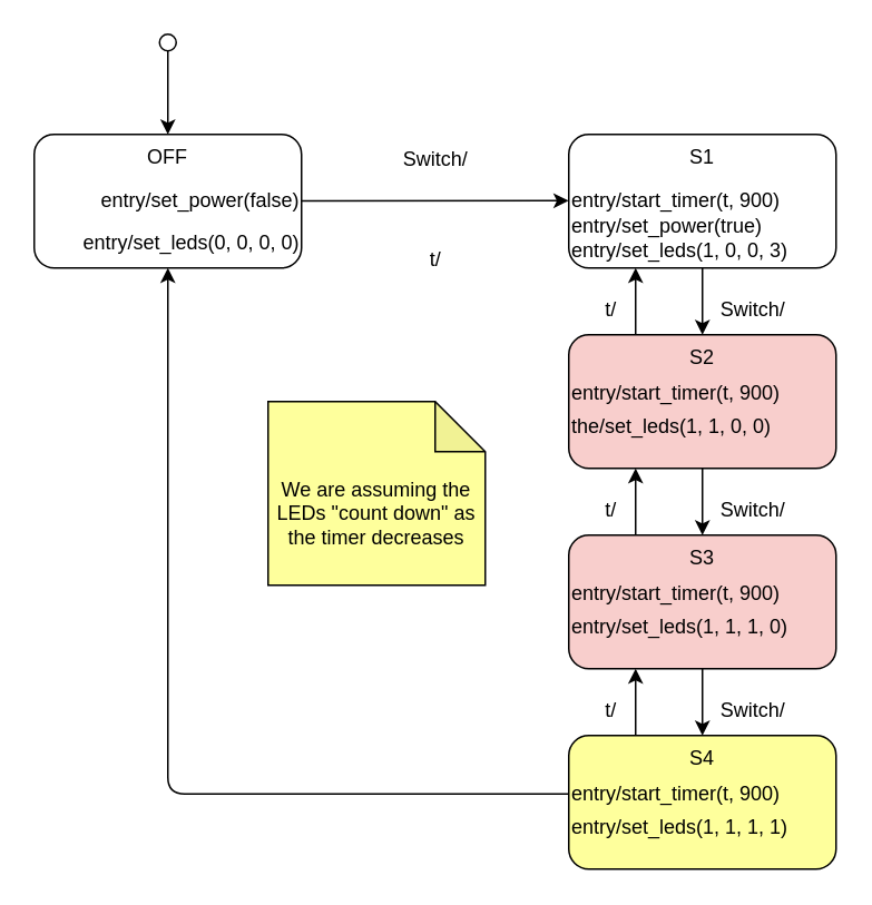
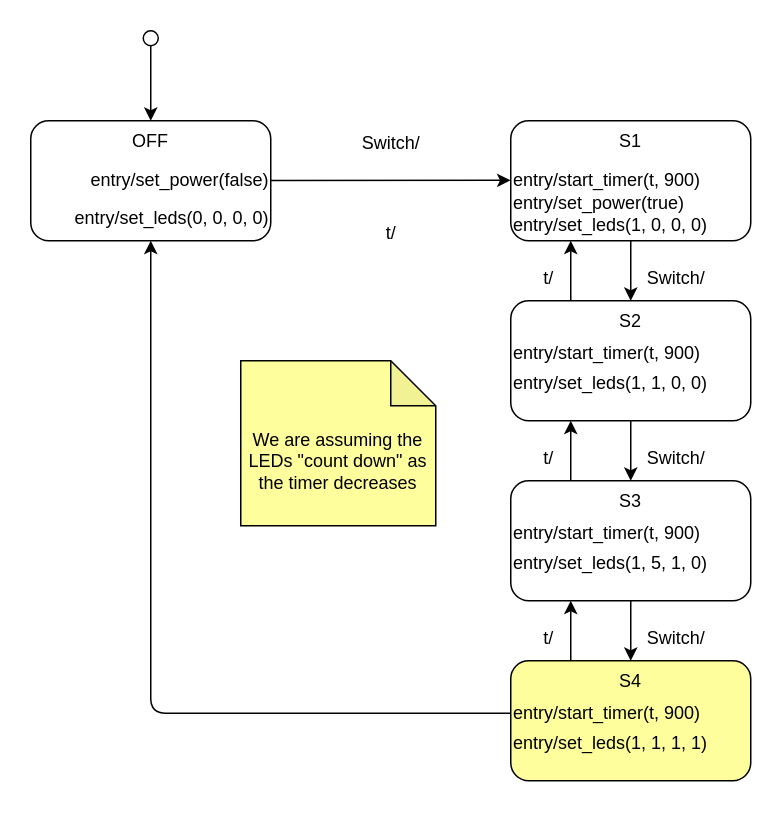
  <mxCell id="0" />
  <mxCell id="1" parent="0" />
  <mxCell id="2" style="edgeStyle=none;html=1;entryX=-0.001;entryY=0.49;entryDx=0;entryDy=0;entryPerimeter=0;" edge="1" parent="1" source="3" target="14"><mxGeometry relative="1" as="geometry" /></mxCell>
  <mxCell id="3" value="OFF" style="rounded=1;whiteSpace=wrap;html=1;verticalAlign=top;" vertex="1" parent="1"><mxGeometry x="20" y="80" width="160" height="80" as="geometry" /></mxCell>
  <mxCell id="4" style="edgeStyle=none;html=1;entryX=0.5;entryY=0;entryDx=0;entryDy=0;" edge="1" parent="1" source="5" target="8"><mxGeometry relative="1" as="geometry" /></mxCell>
  <mxCell id="5" value="S1" style="rounded=1;whiteSpace=wrap;html=1;verticalAlign=top;" vertex="1" parent="1"><mxGeometry x="340" y="80" width="160" height="80" as="geometry" /></mxCell>
  <mxCell id="6" style="edgeStyle=none;html=1;entryX=0.5;entryY=0;entryDx=0;entryDy=0;" edge="1" parent="1" source="8" target="13"><mxGeometry relative="1" as="geometry" /></mxCell>
  <mxCell id="7" style="edgeStyle=none;html=1;exitX=0.25;exitY=0;exitDx=0;exitDy=0;entryX=0.25;entryY=1;entryDx=0;entryDy=0;" edge="1" parent="1" source="8" target="5"><mxGeometry relative="1" as="geometry" /></mxCell>
- <mxCell id="8" value="S2" style="rounded=1;whiteSpace=wrap;html=1;verticalAlign=top;fillColor=#f8cecc;" vertex="1" parent="1"><mxGeometry x="340" y="200" width="160" height="80" as="geometry" /></mxCell>
+ <mxCell id="8" value="S2" style="rounded=1;whiteSpace=wrap;html=1;verticalAlign=top;" vertex="1" parent="1"><mxGeometry x="340" y="200" width="160" height="80" as="geometry" /></mxCell>
  <mxCell id="9" style="edgeStyle=none;html=1;exitX=0.25;exitY=0;exitDx=0;exitDy=0;entryX=0.25;entryY=1;entryDx=0;entryDy=0;" edge="1" parent="1" source="10" target="13"><mxGeometry relative="1" as="geometry" /></mxCell>
  <mxCell id="10" value="S4" style="rounded=1;whiteSpace=wrap;html=1;verticalAlign=top;fillColor=#feff9c;" vertex="1" parent="1"><mxGeometry x="340" y="440" width="160" height="80" as="geometry" /></mxCell>
  <mxCell id="11" style="edgeStyle=none;html=1;entryX=0.5;entryY=0;entryDx=0;entryDy=0;" edge="1" parent="1" source="13" target="10"><mxGeometry relative="1" as="geometry" /></mxCell>
  <mxCell id="12" style="edgeStyle=none;html=1;exitX=0.25;exitY=0;exitDx=0;exitDy=0;entryX=0.25;entryY=1;entryDx=0;entryDy=0;" edge="1" parent="1" source="13" target="8"><mxGeometry relative="1" as="geometry" /></mxCell>
- <mxCell id="13" value="S3&lt;br&gt;" style="rounded=1;whiteSpace=wrap;html=1;verticalAlign=top;fillColor=#f8cecc;" vertex="1" parent="1"><mxGeometry x="340" y="320" width="160" height="80" as="geometry" /></mxCell>
+ <mxCell id="13" value="S3&lt;br&gt;" style="rounded=1;whiteSpace=wrap;html=1;verticalAlign=top;" vertex="1" parent="1"><mxGeometry x="340" y="320" width="160" height="80" as="geometry" /></mxCell>
  <mxCell id="14" value="entry/start_timer(t, 900)" style="text;html=1;align=left;verticalAlign=middle;resizable=0;points=[];autosize=1;strokeColor=none;fillColor=none;" vertex="1" parent="1"><mxGeometry x="340" y="105" width="150" height="30" as="geometry" /></mxCell>
  <mxCell id="15" style="edgeStyle=none;html=1;entryX=0.5;entryY=1;entryDx=0;entryDy=0;" edge="1" parent="1" source="16" target="3"><mxGeometry relative="1" as="geometry"><Array as="points"><mxPoint x="100" y="475" /></Array></mxGeometry></mxCell>
  <mxCell id="16" value="entry/start_timer(t, 900)" style="text;html=1;align=left;verticalAlign=middle;resizable=0;points=[];autosize=1;strokeColor=none;fillColor=none;" vertex="1" parent="1"><mxGeometry x="340" y="460" width="150" height="30" as="geometry" /></mxCell>
  <mxCell id="17" value="entry/start_timer(t, 900)" style="text;html=1;align=left;verticalAlign=middle;resizable=0;points=[];autosize=1;strokeColor=none;fillColor=none;" vertex="1" parent="1"><mxGeometry x="340" y="340" width="150" height="30" as="geometry" /></mxCell>
  <mxCell id="18" value="entry/start_timer(t, 900)" style="text;html=1;align=left;verticalAlign=middle;resizable=0;points=[];autosize=1;strokeColor=none;fillColor=none;" vertex="1" parent="1"><mxGeometry x="340" y="220" width="150" height="30" as="geometry" /></mxCell>
  <mxCell id="19" value="Switch/" style="text;html=1;align=center;verticalAlign=middle;resizable=0;points=[];autosize=1;strokeColor=none;fillColor=none;" vertex="1" parent="1"><mxGeometry x="420" y="410" width="60" height="30" as="geometry" /></mxCell>
  <mxCell id="20" value="Switch/" style="text;html=1;align=center;verticalAlign=middle;resizable=0;points=[];autosize=1;strokeColor=none;fillColor=none;" vertex="1" parent="1"><mxGeometry x="420" y="290" width="60" height="30" as="geometry" /></mxCell>
  <mxCell id="21" value="Switch/" style="text;html=1;align=center;verticalAlign=middle;resizable=0;points=[];autosize=1;strokeColor=none;fillColor=none;" vertex="1" parent="1"><mxGeometry x="420" y="170" width="60" height="30" as="geometry" /></mxCell>
  <mxCell id="22" value="Switch/" style="text;html=1;align=center;verticalAlign=middle;resizable=0;points=[];autosize=1;strokeColor=none;fillColor=none;" vertex="1" parent="1"><mxGeometry x="230" y="80" width="60" height="30" as="geometry" /></mxCell>
  <mxCell id="23" value="t/" style="text;html=1;align=center;verticalAlign=middle;resizable=0;points=[];autosize=1;strokeColor=none;fillColor=none;" vertex="1" parent="1"><mxGeometry x="245" y="140" width="30" height="30" as="geometry" /></mxCell>
  <mxCell id="24" value="t/" style="text;html=1;align=center;verticalAlign=middle;resizable=0;points=[];autosize=1;strokeColor=none;fillColor=none;" vertex="1" parent="1"><mxGeometry x="350" y="170" width="30" height="30" as="geometry" /></mxCell>
  <mxCell id="25" value="t/" style="text;html=1;align=center;verticalAlign=middle;resizable=0;points=[];autosize=1;strokeColor=none;fillColor=none;" vertex="1" parent="1"><mxGeometry x="350" y="290" width="30" height="30" as="geometry" /></mxCell>
  <mxCell id="26" value="t/" style="text;html=1;align=center;verticalAlign=middle;resizable=0;points=[];autosize=1;strokeColor=none;fillColor=none;" vertex="1" parent="1"><mxGeometry x="350" y="410" width="30" height="30" as="geometry" /></mxCell>
  <mxCell id="27" value="entry/set_power(false)" style="text;html=1;align=right;verticalAlign=middle;resizable=0;points=[];autosize=1;strokeColor=none;fillColor=none;" vertex="1" parent="1"><mxGeometry x="40" y="105" width="140" height="30" as="geometry" /></mxCell>
  <mxCell id="28" value="entry/set_power(true)" style="text;html=1;align=left;verticalAlign=middle;resizable=0;points=[];autosize=1;strokeColor=none;fillColor=none;" vertex="1" parent="1"><mxGeometry x="340" width="140" height="30" as="geometry" y="120" /></mxCell>
  <mxCell id="29" value="entry/set_leds(0, 0, 0, 0)" style="text;html=1;align=right;verticalAlign=middle;resizable=0;points=[];autosize=1;strokeColor=none;fillColor=none;" vertex="1" parent="1"><mxGeometry x="30" y="130" width="150" height="30" as="geometry" /></mxCell>
- <mxCell id="30" value="entry/set_leds(1, 0, 0, 3)" style="text;html=1;align=left;verticalAlign=middle;resizable=0;points=[];autosize=1;strokeColor=none;fillColor=none;" vertex="1" parent="1"><mxGeometry x="340" y="135" width="150" height="30" as="geometry" /></mxCell>
- <mxCell id="31" value="the/set_leds(1, 1, 0, 0)" style="text;html=1;align=left;verticalAlign=middle;resizable=0;points=[];autosize=1;strokeColor=none;fillColor=none;" vertex="1" parent="1"><mxGeometry x="340" y="240" width="150" height="30" as="geometry" /></mxCell>
- <mxCell id="32" value="entry/set_leds(1, 1, 1, 0)" style="text;html=1;align=left;verticalAlign=middle;resizable=0;points=[];autosize=1;strokeColor=none;fillColor=none;" vertex="1" parent="1"><mxGeometry x="340" y="360" width="150" height="30" as="geometry" /></mxCell>
+ <mxCell id="30" value="entry/set_leds(1, 0, 0, 0)" style="text;html=1;align=left;verticalAlign=middle;resizable=0;points=[];autosize=1;strokeColor=none;fillColor=none;" vertex="1" parent="1"><mxGeometry x="340" y="135" width="150" height="30" as="geometry" /></mxCell>
+ <mxCell id="31" value="entry/set_leds(1, 1, 0, 0)" style="text;html=1;align=left;verticalAlign=middle;resizable=0;points=[];autosize=1;strokeColor=none;fillColor=none;" vertex="1" parent="1"><mxGeometry x="340" y="240" width="150" height="30" as="geometry" /></mxCell>
+ <mxCell id="32" value="entry/set_leds(1, 5, 1, 0)" style="text;html=1;align=left;verticalAlign=middle;resizable=0;points=[];autosize=1;strokeColor=none;fillColor=none;" vertex="1" parent="1"><mxGeometry x="340" y="360" width="150" height="30" as="geometry" /></mxCell>
  <mxCell id="33" value="entry/set_leds(1, 1, 1, 1)" style="text;html=1;align=left;verticalAlign=middle;resizable=0;points=[];autosize=1;strokeColor=none;fillColor=none;" vertex="1" parent="1"><mxGeometry x="340" y="480" width="150" height="30" as="geometry" /></mxCell>
  <mxCell id="34" value="&lt;font color=&quot;#000000&quot;&gt;We are assuming the LEDs &quot;count down&quot; as the timer decreases&lt;/font&gt;" style="shape=note;whiteSpace=wrap;html=1;backgroundOutline=1;darkOpacity=0.05;spacingTop=23;fillColor=#FEFF9C;" vertex="1" parent="1"><mxGeometry x="160" y="240" width="130" height="110" as="geometry" /></mxCell>
  <mxCell id="35" style="edgeStyle=none;html=1;entryX=0.5;entryY=0;entryDx=0;entryDy=0;fontColor=#FFFFFF;" edge="1" parent="1" source="36" target="3"><mxGeometry relative="1" as="geometry" /></mxCell>
  <mxCell id="36" value="" style="ellipse;whiteSpace=wrap;html=1;aspect=fixed;" vertex="1" parent="1"><mxGeometry x="95" y="20" width="10" height="10" as="geometry" /></mxCell>
